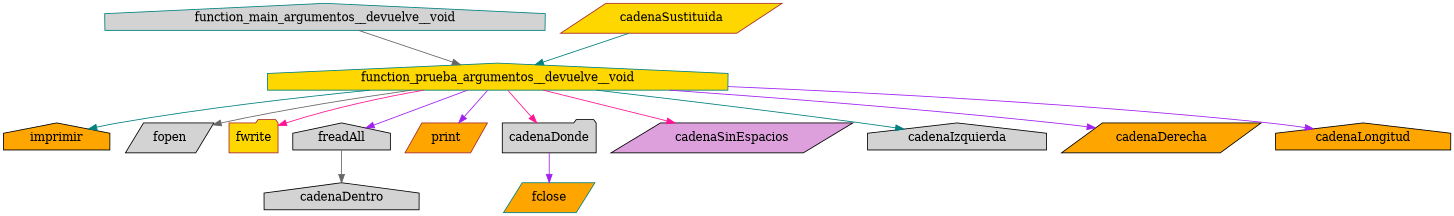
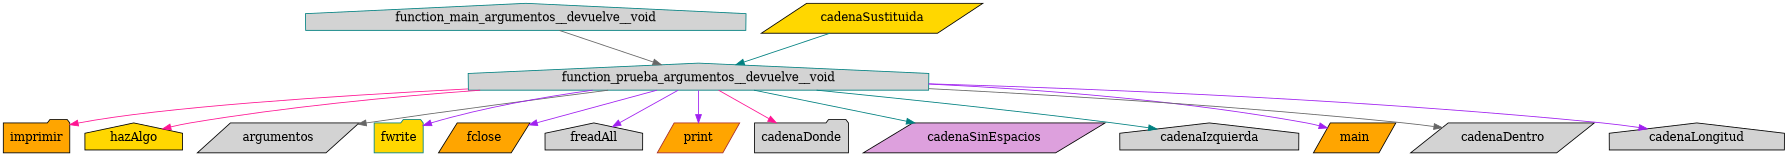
  digraph {
    node [color=black fillcolor=lightgrey shape=house style=filled]
    edge [color=purple]
    function_main_argumentos__devuelve__void [color=teal]
-   function_prueba_argumentos__devuelve__void [color=teal fillcolor=gold]
-   imprimir [fillcolor=orange]
-   fopen [shape=parallelogram]
-   fwrite [color=brown fillcolor=gold shape=folder]
-   fclose [color=teal fillcolor=orange shape=parallelogram]
+   function_prueba_argumentos__devuelve__void [color=teal]
+   imprimir [fillcolor=orange shape=folder]
+   hazAlgo [fillcolor=gold]
+   fopen [shape=parallelogram label=argumentos]
+   fwrite [color=teal fillcolor=gold shape=folder]
+   fclose [fillcolor=orange shape=parallelogram]
    freadAll
    print [color=brown fillcolor=orange shape=parallelogram]
    cadenaDonde [shape=folder]
    cadenaSinEspacios [fillcolor=plum shape=parallelogram]
    cadenaIzquierda
-   cadenaDerecha [fillcolor=orange shape=parallelogram]
-   cadenaDentro
-   cadenaLongitud [fillcolor=orange]
-   cadenaSustituida [color=brown fillcolor=gold shape=parallelogram]
+   cadenaDerecha [fillcolor=orange shape=parallelogram label=main]
+   cadenaDentro [shape=parallelogram]
+   cadenaLongitud
+   cadenaSustituida [fillcolor=gold shape=parallelogram]
    function_main_argumentos__devuelve__void -> function_prueba_argumentos__devuelve__void [color=gray40]
-   function_prueba_argumentos__devuelve__void -> imprimir [color=teal]
+   function_prueba_argumentos__devuelve__void -> imprimir [color=deeppink]
+   function_prueba_argumentos__devuelve__void -> hazAlgo [color=deeppink]
    function_prueba_argumentos__devuelve__void -> fopen [color=gray40]
-   function_prueba_argumentos__devuelve__void -> fwrite [color=deeppink]
-   cadenaDonde -> fclose
+   function_prueba_argumentos__devuelve__void -> fwrite
+   function_prueba_argumentos__devuelve__void -> fclose
    function_prueba_argumentos__devuelve__void -> freadAll
    function_prueba_argumentos__devuelve__void -> print
    function_prueba_argumentos__devuelve__void -> cadenaDonde [color=deeppink]
-   function_prueba_argumentos__devuelve__void -> cadenaSinEspacios [color=deeppink]
+   function_prueba_argumentos__devuelve__void -> cadenaSinEspacios [color=teal]
    function_prueba_argumentos__devuelve__void -> cadenaIzquierda [color=teal]
    function_prueba_argumentos__devuelve__void -> cadenaDerecha
-   freadAll -> cadenaDentro [color=gray40]
+   function_prueba_argumentos__devuelve__void -> cadenaDentro [color=gray40]
    function_prueba_argumentos__devuelve__void -> cadenaLongitud
    cadenaSustituida -> function_prueba_argumentos__devuelve__void [color=teal]
  }
